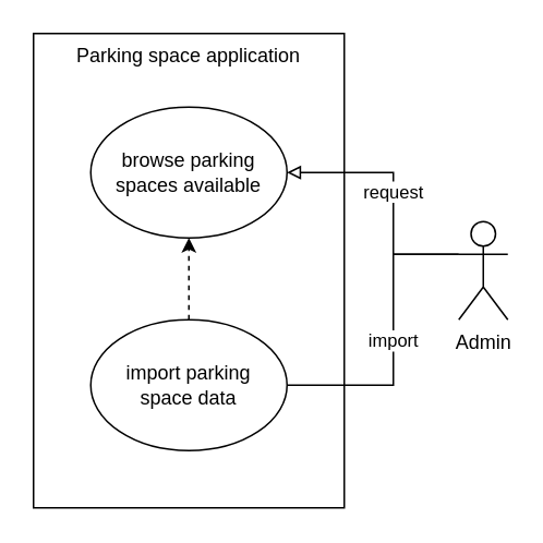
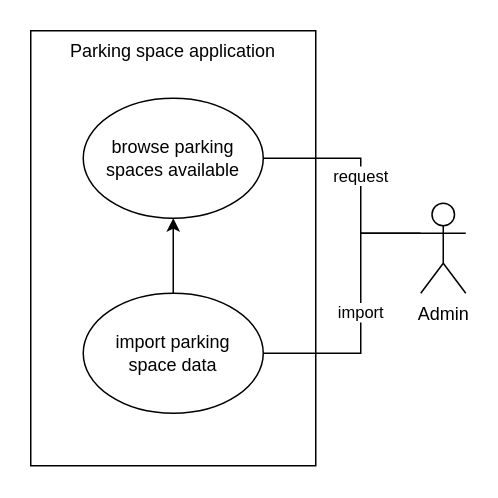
  <mxCell id="0" />
  <mxCell id="1" parent="0" />
  <mxCell id="2" value="Parking space application" style="rounded=0;whiteSpace=wrap;html=1;verticalAlign=top;" vertex="1" parent="1"><mxGeometry x="20" y="20" width="190" height="290" as="geometry" /></mxCell>
- <mxCell id="3" value="request" style="edgeStyle=orthogonalEdgeStyle;rounded=0;orthogonalLoop=1;jettySize=auto;html=1;exitX=0;exitY=0.333;exitDx=0;exitDy=0;exitPerimeter=0;entryX=1;entryY=0.5;entryDx=0;entryDy=0;curved=0;endArrow=block;endFill=0;" edge="1" parent="1" source="5" target="6"><mxGeometry relative="1" as="geometry"><Array as="points"><mxPoint x="240" y="155" /><mxPoint x="240" y="105" /></Array></mxGeometry></mxCell>
+ <mxCell id="3" value="request" style="edgeStyle=orthogonalEdgeStyle;rounded=0;orthogonalLoop=1;jettySize=auto;html=1;exitX=0;exitY=0.333;exitDx=0;exitDy=0;exitPerimeter=0;entryX=1;entryY=0.5;entryDx=0;entryDy=0;curved=0;endArrow=none;endFill=0;" edge="1" parent="1" source="5" target="6"><mxGeometry relative="1" as="geometry"><Array as="points"><mxPoint x="240" y="155" /><mxPoint x="240" y="105" /></Array></mxGeometry></mxCell>
  <mxCell id="4" value="import" style="edgeStyle=orthogonalEdgeStyle;rounded=0;orthogonalLoop=1;jettySize=auto;html=1;exitX=0;exitY=0.333;exitDx=0;exitDy=0;exitPerimeter=0;entryX=1;entryY=0.5;entryDx=0;entryDy=0;endArrow=none;endFill=0;" edge="1" parent="1" source="5" target="8"><mxGeometry relative="1" as="geometry"><Array as="points"><mxPoint x="240" y="155" /><mxPoint x="240" y="235" /></Array></mxGeometry></mxCell>
  <mxCell id="5" value="&lt;div&gt;Admin&lt;/div&gt;" style="shape=umlActor;verticalLabelPosition=bottom;verticalAlign=top;html=1;outlineConnect=0;" vertex="1" parent="1"><mxGeometry x="280" y="135" width="30" height="60" as="geometry" /></mxCell>
  <mxCell id="6" value="browse parking spaces available" style="ellipse;whiteSpace=wrap;html=1;" vertex="1" parent="1"><mxGeometry x="55" y="65" width="120" height="80" as="geometry" /></mxCell>
- <mxCell id="7" style="edgeStyle=orthogonalEdgeStyle;rounded=0;orthogonalLoop=1;jettySize=auto;html=1;exitX=0.5;exitY=0;exitDx=0;exitDy=0;entryX=0.5;entryY=1;entryDx=0;entryDy=0;dashed=1;" edge="1" parent="1" source="8" target="6"><mxGeometry relative="1" as="geometry" /></mxCell>
+ <mxCell id="7" style="edgeStyle=orthogonalEdgeStyle;rounded=0;orthogonalLoop=1;jettySize=auto;html=1;exitX=0.5;exitY=0;exitDx=0;exitDy=0;entryX=0.5;entryY=1;entryDx=0;entryDy=0;" edge="1" parent="1" source="8" target="6"><mxGeometry relative="1" as="geometry" /></mxCell>
  <mxCell id="8" value="&lt;div&gt;import parking&lt;/div&gt;&lt;div&gt;space data&lt;/div&gt;" style="ellipse;whiteSpace=wrap;html=1;" vertex="1" parent="1"><mxGeometry x="55" y="195" width="120" height="80" as="geometry" /></mxCell>
